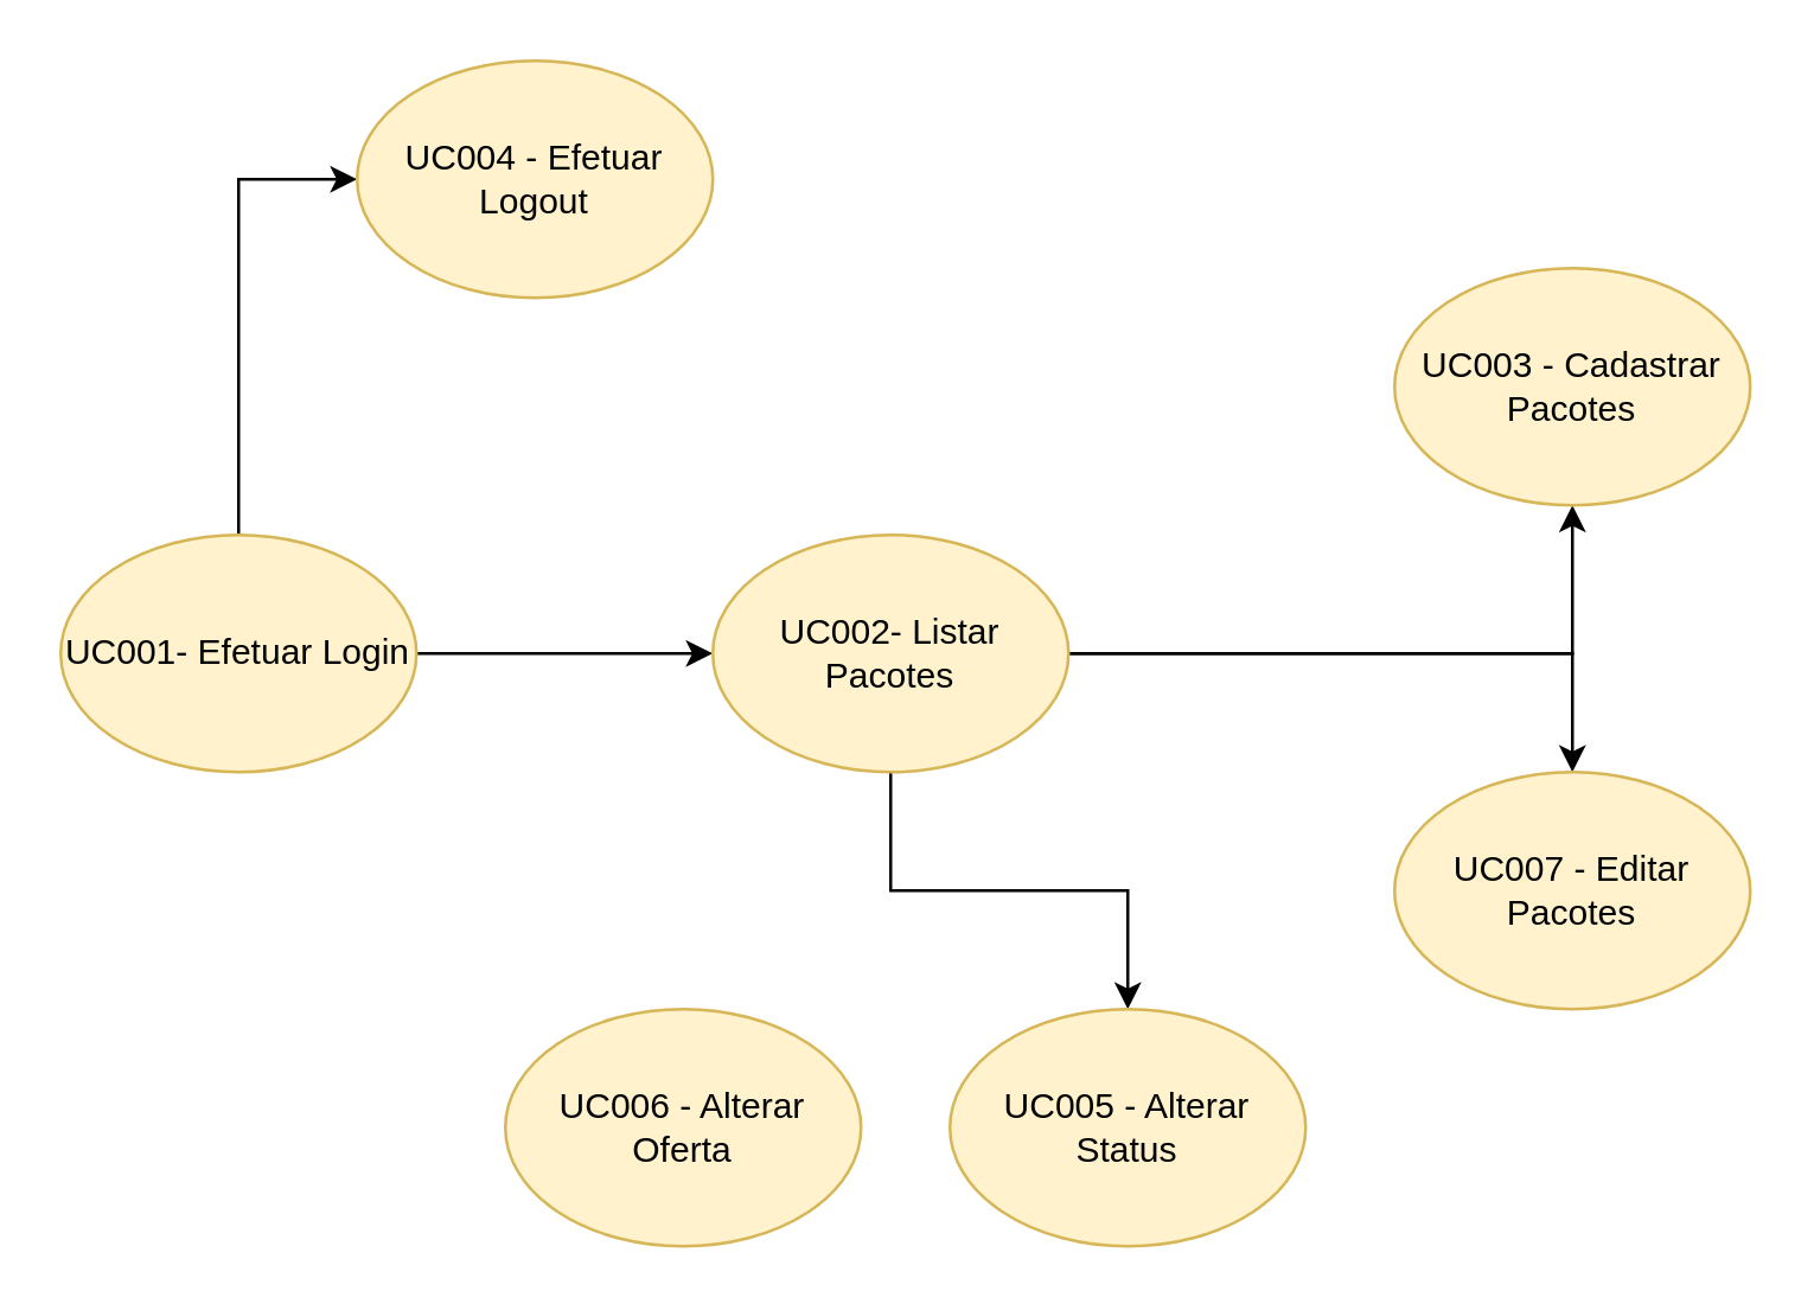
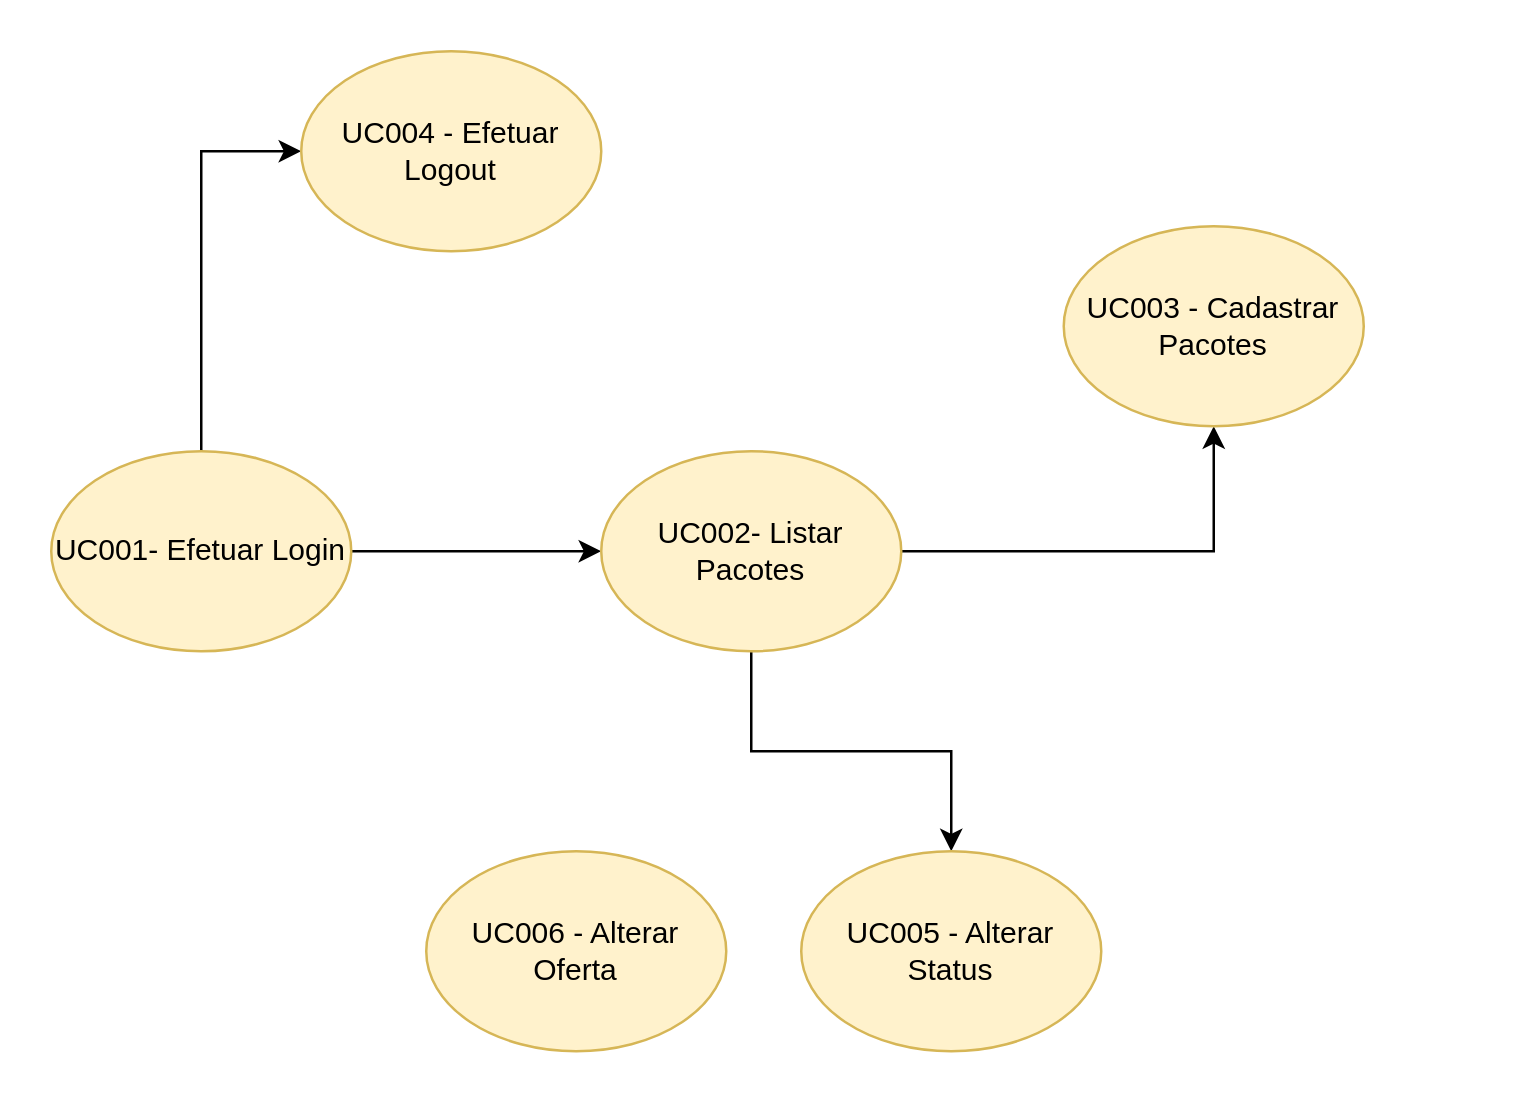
  <mxCell id="0" />
  <mxCell id="1" parent="0" />
  <mxCell id="2" value="" style="edgeStyle=orthogonalEdgeStyle;rounded=0;orthogonalLoop=1;jettySize=auto;html=1;" edge="1" parent="1" source="4" target="8"><mxGeometry relative="1" as="geometry" /></mxCell>
  <mxCell id="3" style="edgeStyle=orthogonalEdgeStyle;rounded=0;orthogonalLoop=1;jettySize=auto;html=1;entryX=0;entryY=0.5;entryDx=0;entryDy=0;" edge="1" parent="1" source="4" target="13"><mxGeometry relative="1" as="geometry" /></mxCell>
  <mxCell id="4" value="UC001- Efetuar Login" style="ellipse;whiteSpace=wrap;html=1;fillColor=#fff2cc;strokeColor=#d6b656;" vertex="1" parent="1"><mxGeometry x="20" y="180" width="120" height="80" as="geometry" /></mxCell>
  <mxCell id="5" style="edgeStyle=orthogonalEdgeStyle;rounded=0;orthogonalLoop=1;jettySize=auto;html=1;" edge="1" parent="1" source="8" target="11"><mxGeometry relative="1" as="geometry" /></mxCell>
  <mxCell id="6" style="edgeStyle=orthogonalEdgeStyle;rounded=0;orthogonalLoop=1;jettySize=auto;html=1;" edge="1" parent="1" source="8" target="9"><mxGeometry relative="1" as="geometry" /></mxCell>
- <mxCell id="7" style="edgeStyle=orthogonalEdgeStyle;rounded=0;orthogonalLoop=1;jettySize=auto;html=1;entryX=0.5;entryY=0;entryDx=0;entryDy=0;" edge="1" parent="1" source="8" target="10"><mxGeometry relative="1" as="geometry" /></mxCell>
  <mxCell id="8" value="UC002- Listar Pacotes" style="ellipse;whiteSpace=wrap;html=1;fillColor=#fff2cc;strokeColor=#d6b656;" vertex="1" parent="1"><mxGeometry x="240" y="180" width="120" height="80" as="geometry" /></mxCell>
- <mxCell id="9" value="UC003 - Cadastrar Pacotes" style="ellipse;whiteSpace=wrap;html=1;fillColor=#fff2cc;strokeColor=#d6b656;" vertex="1" parent="1"><mxGeometry x="470" y="90" width="120" height="80" as="geometry" /></mxCell>
- <mxCell id="10" value="UC007 - Editar Pacotes" style="ellipse;whiteSpace=wrap;html=1;fillColor=#fff2cc;strokeColor=#d6b656;" vertex="1" parent="1"><mxGeometry x="470" y="260" width="120" height="80" as="geometry" /></mxCell>
+ <mxCell id="9" value="UC003 - Cadastrar Pacotes" style="ellipse;whiteSpace=wrap;html=1;fillColor=#fff2cc;strokeColor=#d6b656;" vertex="1" parent="1"><mxGeometry x="425" y="90" width="120" height="80" as="geometry" /></mxCell>
  <mxCell id="11" value="UC005 - Alterar Status" style="ellipse;whiteSpace=wrap;html=1;fillColor=#fff2cc;strokeColor=#d6b656;" vertex="1" parent="1"><mxGeometry x="320" y="340" width="120" height="80" as="geometry" /></mxCell>
  <mxCell id="12" value="UC006 - Alterar Oferta" style="ellipse;whiteSpace=wrap;html=1;fillColor=#fff2cc;strokeColor=#d6b656;" vertex="1" parent="1"><mxGeometry x="170" y="340" width="120" height="80" as="geometry" /></mxCell>
  <mxCell id="13" value="UC004 - Efetuar Logout" style="ellipse;whiteSpace=wrap;html=1;fillColor=#fff2cc;strokeColor=#d6b656;" vertex="1" parent="1"><mxGeometry x="120" y="20" width="120" height="80" as="geometry" /></mxCell>
